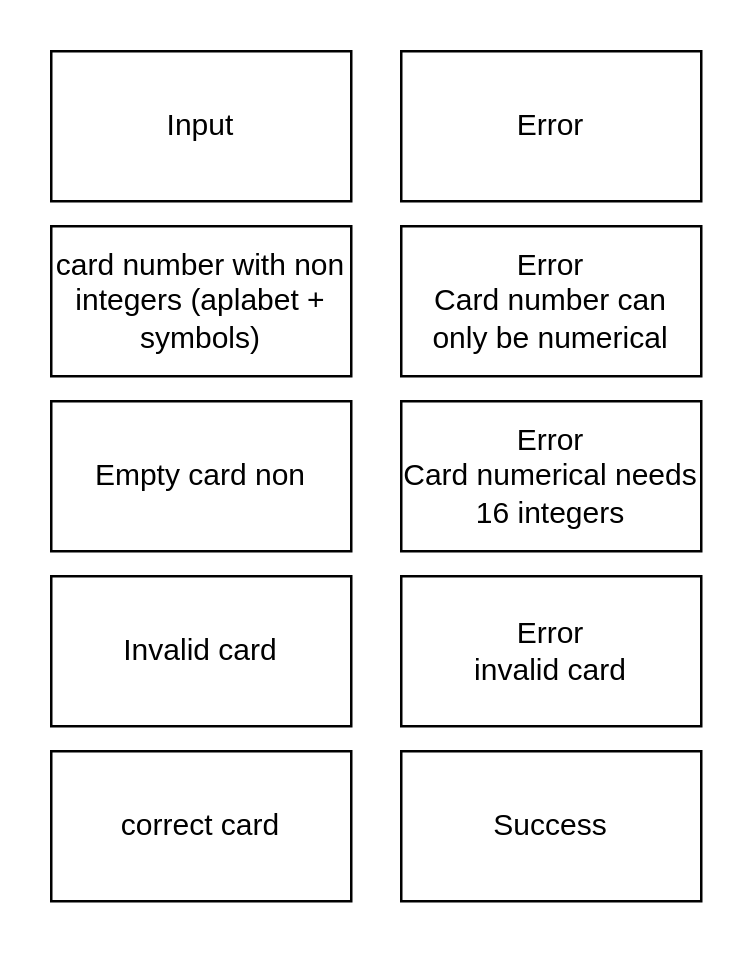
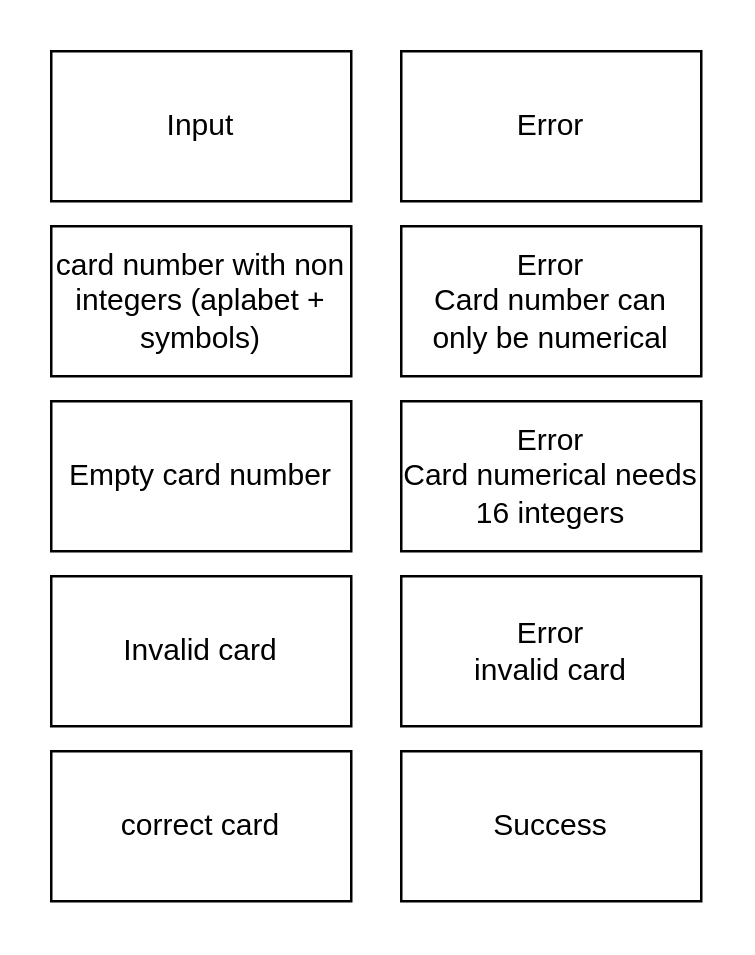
  <mxCell id="0" />
  <mxCell id="1" parent="0" />
  <mxCell id="2" value="Input" style="rounded=0;whiteSpace=wrap;html=1;" vertex="1" parent="1"><mxGeometry x="20" y="20" width="120" height="60" as="geometry" /></mxCell>
  <mxCell id="3" value="card number with non integers (aplabet + symbols)" style="rounded=0;whiteSpace=wrap;html=1;" vertex="1" parent="1"><mxGeometry x="20" y="90" width="120" height="60" as="geometry" /></mxCell>
  <mxCell id="4" value="Error" style="rounded=0;whiteSpace=wrap;html=1;" vertex="1" parent="1"><mxGeometry x="160" y="20" width="120" height="60" as="geometry" /></mxCell>
  <mxCell id="5" value="Error&lt;br&gt;Card number can only be numerical" style="rounded=0;whiteSpace=wrap;html=1;" vertex="1" parent="1"><mxGeometry x="160" y="90" width="120" height="60" as="geometry" /></mxCell>
- <mxCell id="6" value="Empty card non" style="rounded=0;whiteSpace=wrap;html=1;" vertex="1" parent="1"><mxGeometry x="20" y="160" width="120" height="60" as="geometry" /></mxCell>
+ <mxCell id="6" value="Empty card number" style="rounded=0;whiteSpace=wrap;html=1;" vertex="1" parent="1"><mxGeometry x="20" y="160" width="120" height="60" as="geometry" /></mxCell>
  <mxCell id="7" value="Error&lt;br&gt;Card numerical needs 16 integers" style="rounded=0;whiteSpace=wrap;html=1;" vertex="1" parent="1"><mxGeometry x="160" y="160" width="120" height="60" as="geometry" /></mxCell>
  <mxCell id="8" value="Invalid card" style="rounded=0;whiteSpace=wrap;html=1;" vertex="1" parent="1"><mxGeometry x="20" y="230" width="120" height="60" as="geometry" /></mxCell>
  <mxCell id="9" value="Error&lt;br&gt;invalid card" style="rounded=0;whiteSpace=wrap;html=1;" vertex="1" parent="1"><mxGeometry x="160" y="230" width="120" height="60" as="geometry" /></mxCell>
  <mxCell id="10" value="correct card" style="rounded=0;whiteSpace=wrap;html=1;" vertex="1" parent="1"><mxGeometry x="20" y="300" width="120" height="60" as="geometry" /></mxCell>
  <mxCell id="11" value="Success" style="rounded=0;whiteSpace=wrap;html=1;" vertex="1" parent="1"><mxGeometry x="160" y="300" width="120" height="60" as="geometry" /></mxCell>
